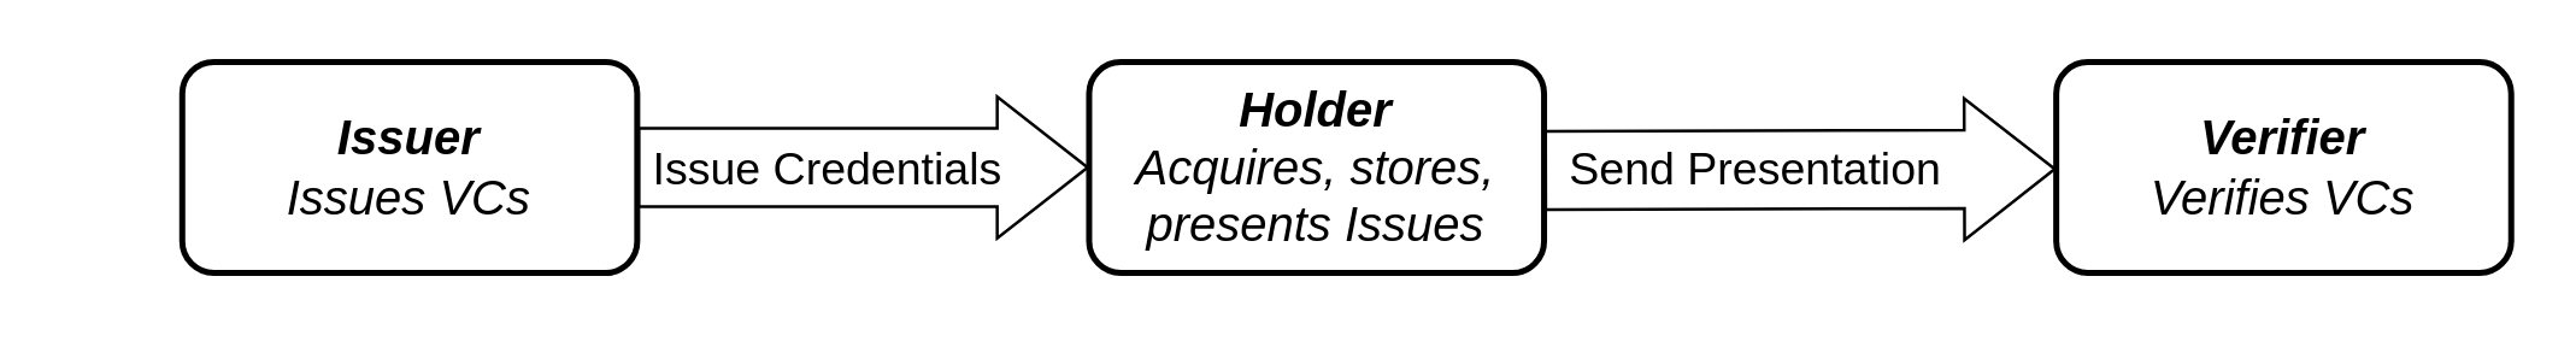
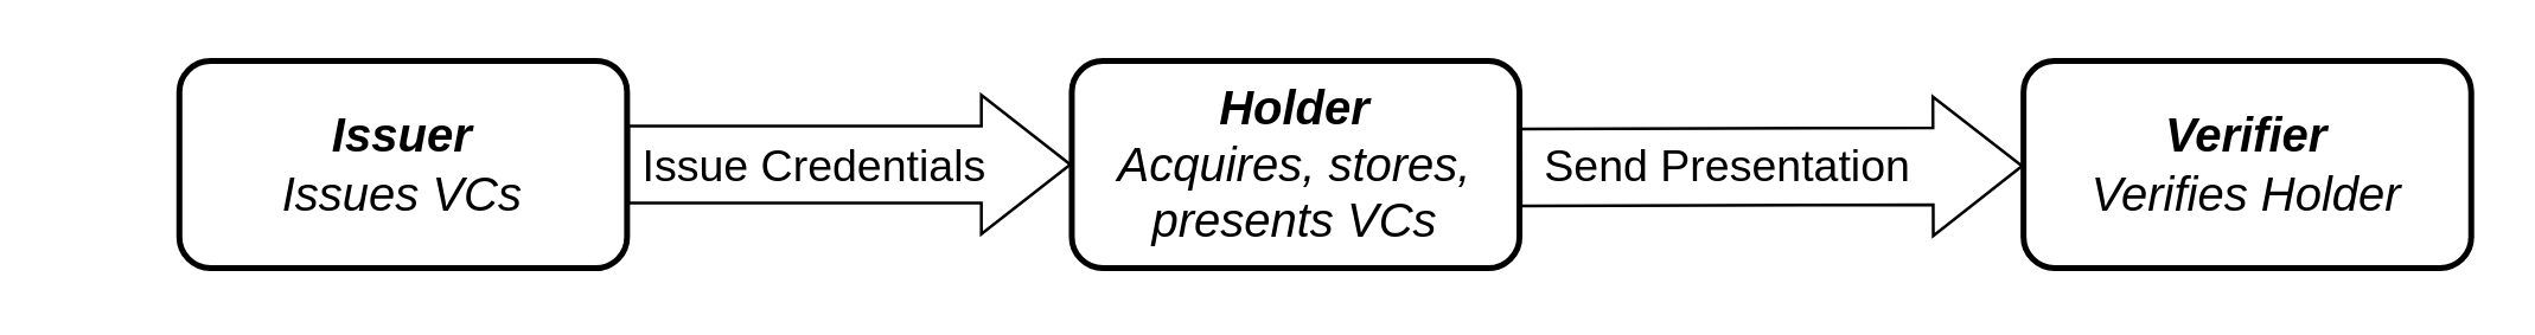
  <mxCell id="0" />
  <mxCell id="1" parent="0" />
  <mxCell id="2" style="edgeStyle=none;curved=1;rounded=0;orthogonalLoop=1;jettySize=auto;html=1;exitX=0;exitY=0.5;exitDx=0;exitDy=0;fontSize=12;startSize=8;endSize=8;" parent="1" edge="1"><mxGeometry relative="1" as="geometry"><mxPoint x="20" y="91" as="sourcePoint" /><mxPoint x="20" y="91" as="targetPoint" /></mxGeometry></mxCell>
- <mxCell id="3" value="&lt;div&gt;&lt;font style=&quot;font-size: 16px;&quot;&gt;&lt;i&gt;&lt;b&gt;Holder&lt;/b&gt;&lt;/i&gt;&lt;/font&gt;&lt;/div&gt;&lt;div&gt;&lt;font style=&quot;font-size: 16px;&quot;&gt;&lt;i&gt;Acquires, stores, presents Issues&lt;/i&gt;&lt;/font&gt;&lt;/div&gt;" style="rounded=1;whiteSpace=wrap;html=1;fillColor=none;strokeWidth=2;" parent="1" vertex="1"><mxGeometry x="361" y="20" width="151" height="70" as="geometry" /></mxCell>
- <mxCell id="4" value="&lt;div&gt;&lt;span style=&quot;font-size: 16px;&quot;&gt;&lt;b&gt;&lt;i&gt;Verifier&lt;/i&gt;&lt;/b&gt;&lt;/span&gt;&lt;/div&gt;&lt;div&gt;&lt;font style=&quot;font-size: 16px;&quot;&gt;&lt;i&gt;Verifies VCs&lt;/i&gt;&lt;/font&gt;&lt;/div&gt;" style="rounded=1;whiteSpace=wrap;html=1;fillColor=none;strokeWidth=2;" parent="1" vertex="1"><mxGeometry x="682" y="20" width="151" height="70" as="geometry" /></mxCell>
+ <mxCell id="3" value="&lt;div&gt;&lt;font style=&quot;font-size: 16px;&quot;&gt;&lt;i&gt;&lt;b&gt;Holder&lt;/b&gt;&lt;/i&gt;&lt;/font&gt;&lt;/div&gt;&lt;div&gt;&lt;font style=&quot;font-size: 16px;&quot;&gt;&lt;i&gt;Acquires, stores, presents VCs&lt;/i&gt;&lt;/font&gt;&lt;/div&gt;" style="rounded=1;whiteSpace=wrap;html=1;fillColor=none;strokeWidth=2;" parent="1" vertex="1"><mxGeometry x="361" y="20" width="151" height="70" as="geometry" /></mxCell>
+ <mxCell id="4" value="&lt;div&gt;&lt;span style=&quot;font-size: 16px;&quot;&gt;&lt;b&gt;&lt;i&gt;Verifier&lt;/i&gt;&lt;/b&gt;&lt;/span&gt;&lt;/div&gt;&lt;div&gt;&lt;font style=&quot;font-size: 16px;&quot;&gt;&lt;i&gt;Verifies Holder&lt;/i&gt;&lt;/font&gt;&lt;/div&gt;" style="rounded=1;whiteSpace=wrap;html=1;fillColor=none;strokeWidth=2;" parent="1" vertex="1"><mxGeometry x="682" y="20" width="151" height="70" as="geometry" /></mxCell>
  <mxCell id="5" value="&lt;div&gt;&lt;span style=&quot;font-size: 16px;&quot;&gt;&lt;b&gt;&lt;i&gt;Issuer&lt;/i&gt;&lt;/b&gt;&lt;/span&gt;&lt;/div&gt;&lt;div&gt;&lt;font style=&quot;font-size: 16px;&quot;&gt;&lt;i&gt;Issues VCs&lt;/i&gt;&lt;/font&gt;&lt;/div&gt;" style="rounded=1;whiteSpace=wrap;html=1;fillColor=none;strokeWidth=2;" parent="1" vertex="1"><mxGeometry x="60" y="20" width="151" height="70" as="geometry" /></mxCell>
  <mxCell id="6" value="" style="shape=flexArrow;endArrow=classic;html=1;rounded=0;fontSize=12;startSize=8;endSize=9.67;curved=1;width=26;entryX=0;entryY=0.5;entryDx=0;entryDy=0;exitX=1;exitY=0.5;exitDx=0;exitDy=0;" parent="1" source="5" target="3" edge="1"><mxGeometry width="50" height="50" relative="1" as="geometry"><mxPoint x="214" y="59.5" as="sourcePoint" /><mxPoint x="353" y="60" as="targetPoint" /></mxGeometry></mxCell>
  <mxCell id="7" value="&lt;font style=&quot;font-size: 15px;&quot;&gt;Issue Credentials&lt;/font&gt;" style="edgeLabel;html=1;align=center;verticalAlign=middle;resizable=0;points=[];fontSize=12;" parent="6" vertex="1" connectable="0"><mxGeometry x="-0.179" y="1" relative="1" as="geometry"><mxPoint as="offset" /></mxGeometry></mxCell>
  <mxCell id="8" value="" style="shape=flexArrow;endArrow=classic;html=1;rounded=0;fontSize=12;startSize=8;endSize=9.67;curved=1;width=26;entryX=0;entryY=0.5;entryDx=0;entryDy=0;" parent="1" edge="1"><mxGeometry width="50" height="50" relative="1" as="geometry"><mxPoint x="512" y="56" as="sourcePoint" /><mxPoint x="682" y="55.5" as="targetPoint" /></mxGeometry></mxCell>
  <mxCell id="9" value="&lt;font style=&quot;font-size: 15px;&quot;&gt;Send Presentation&lt;/font&gt;" style="edgeLabel;html=1;align=center;verticalAlign=middle;resizable=0;points=[];fontSize=12;" parent="8" vertex="1" connectable="0"><mxGeometry x="-0.179" y="1" relative="1" as="geometry"><mxPoint as="offset" /></mxGeometry></mxCell>
